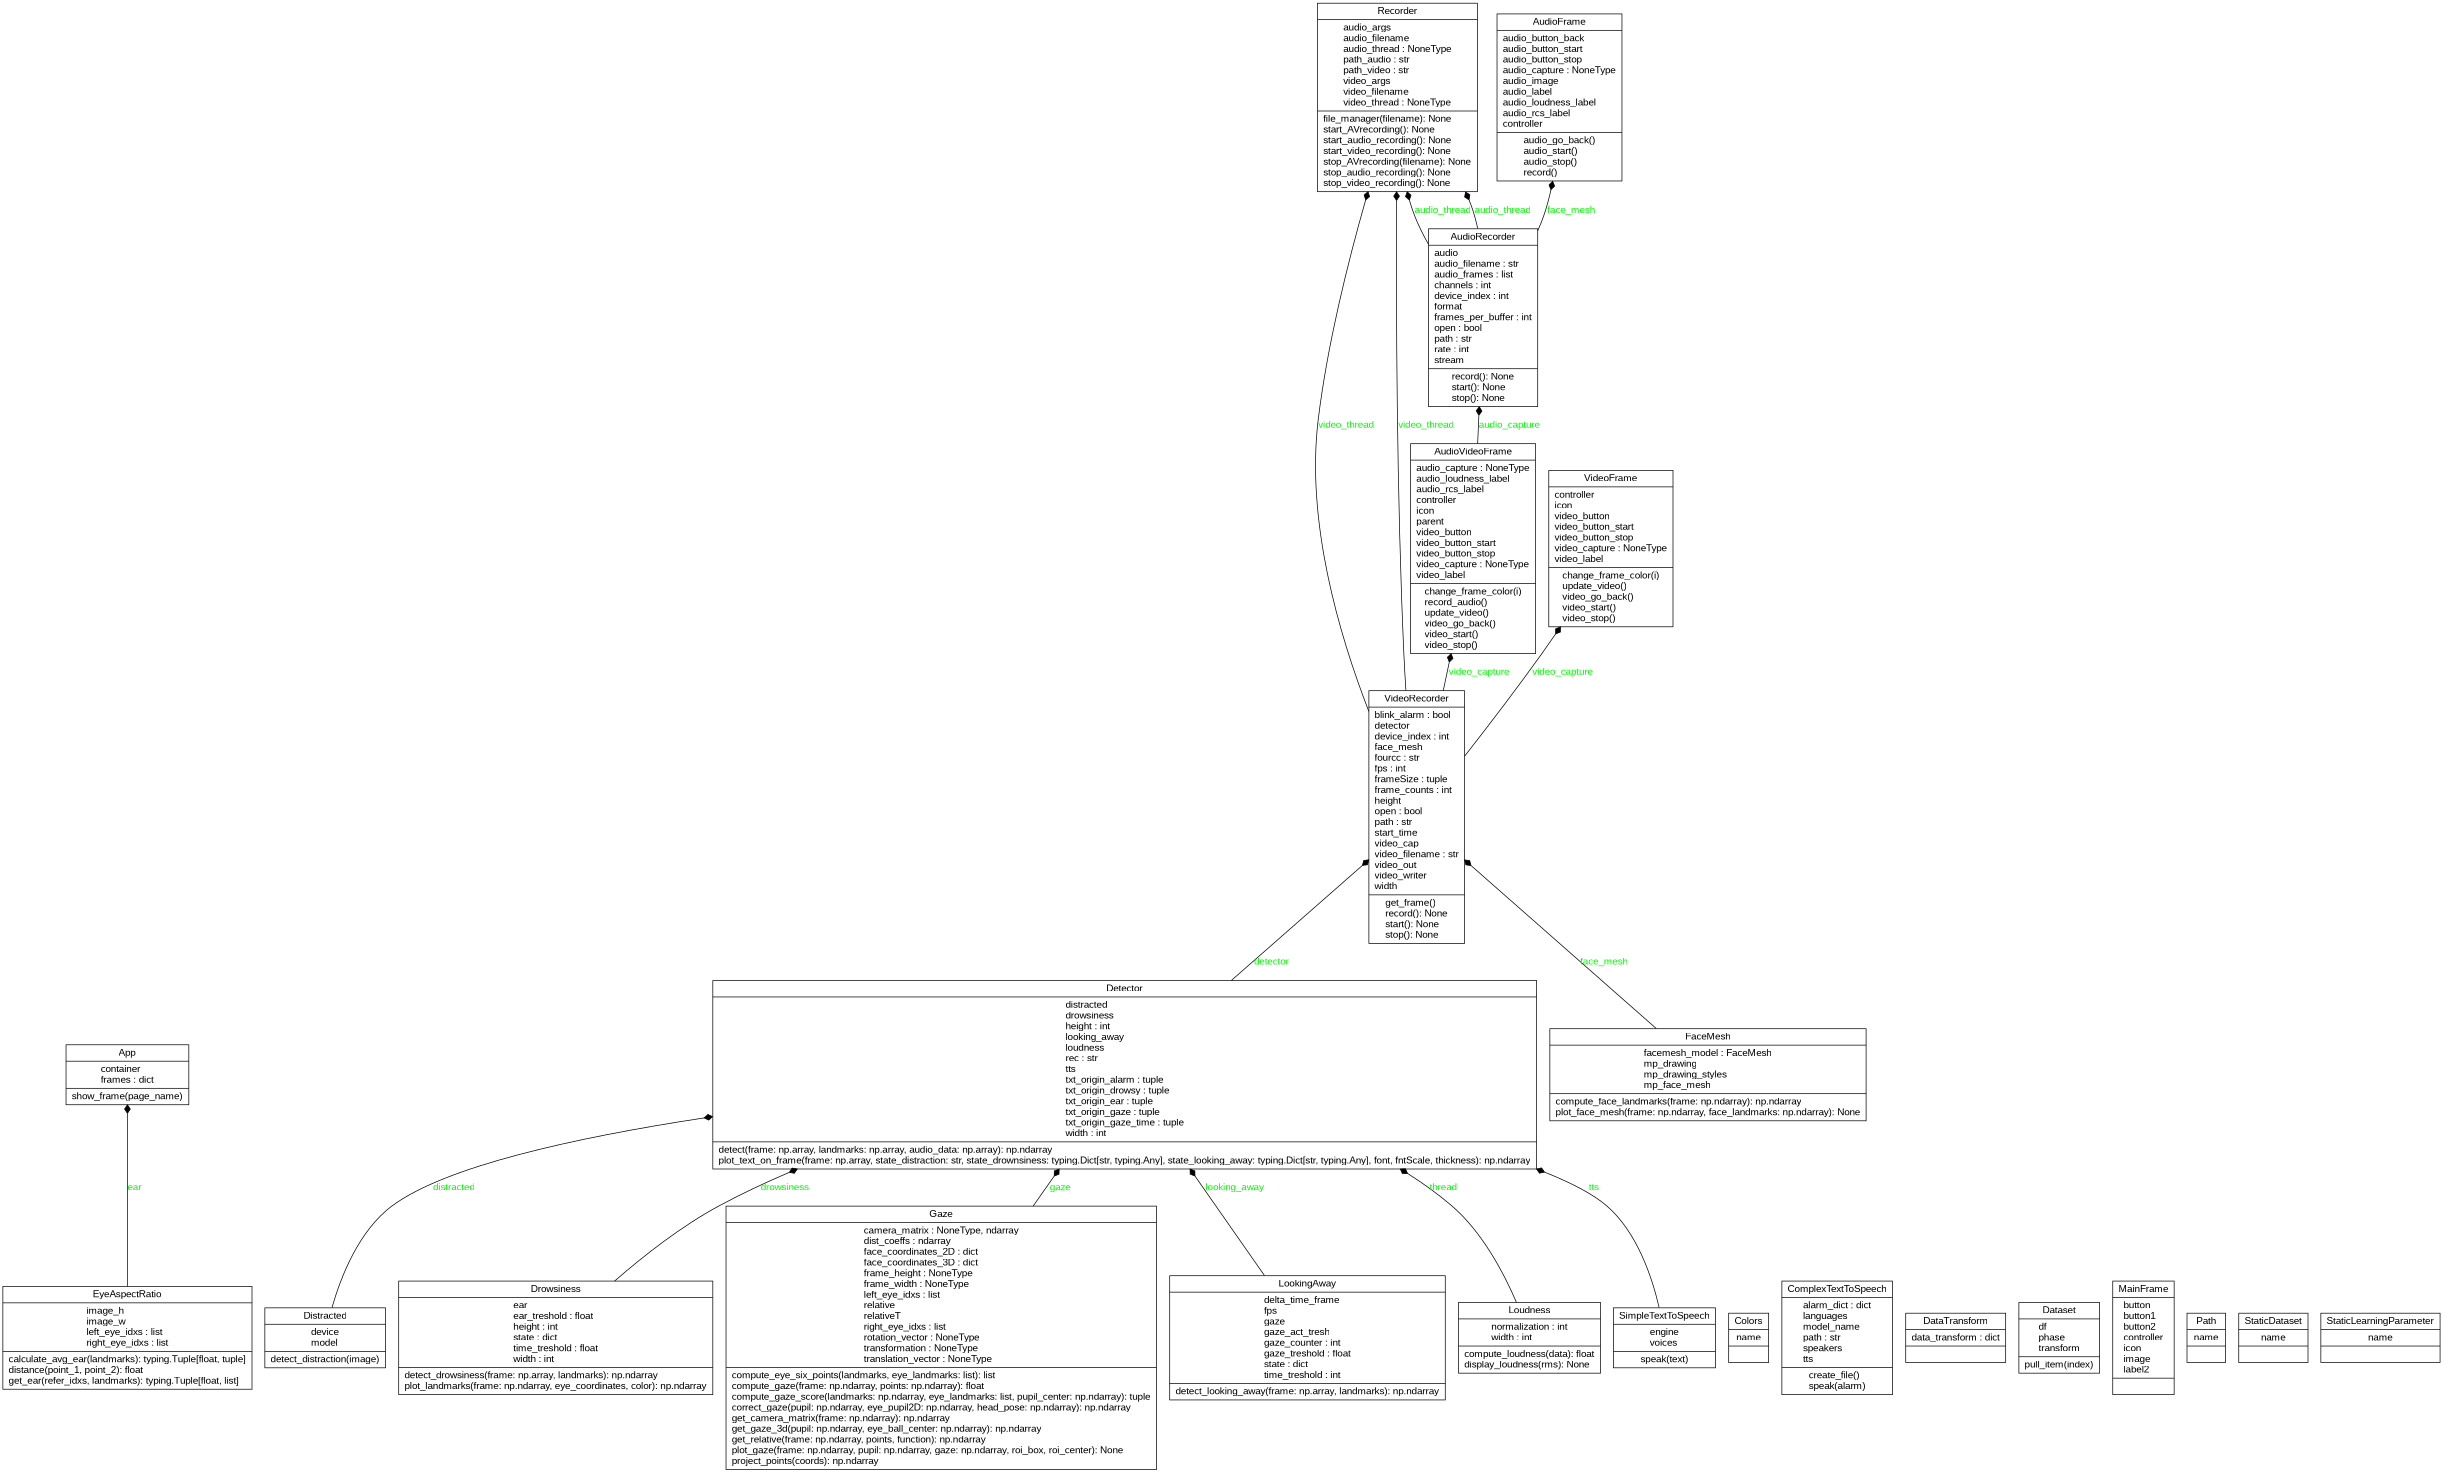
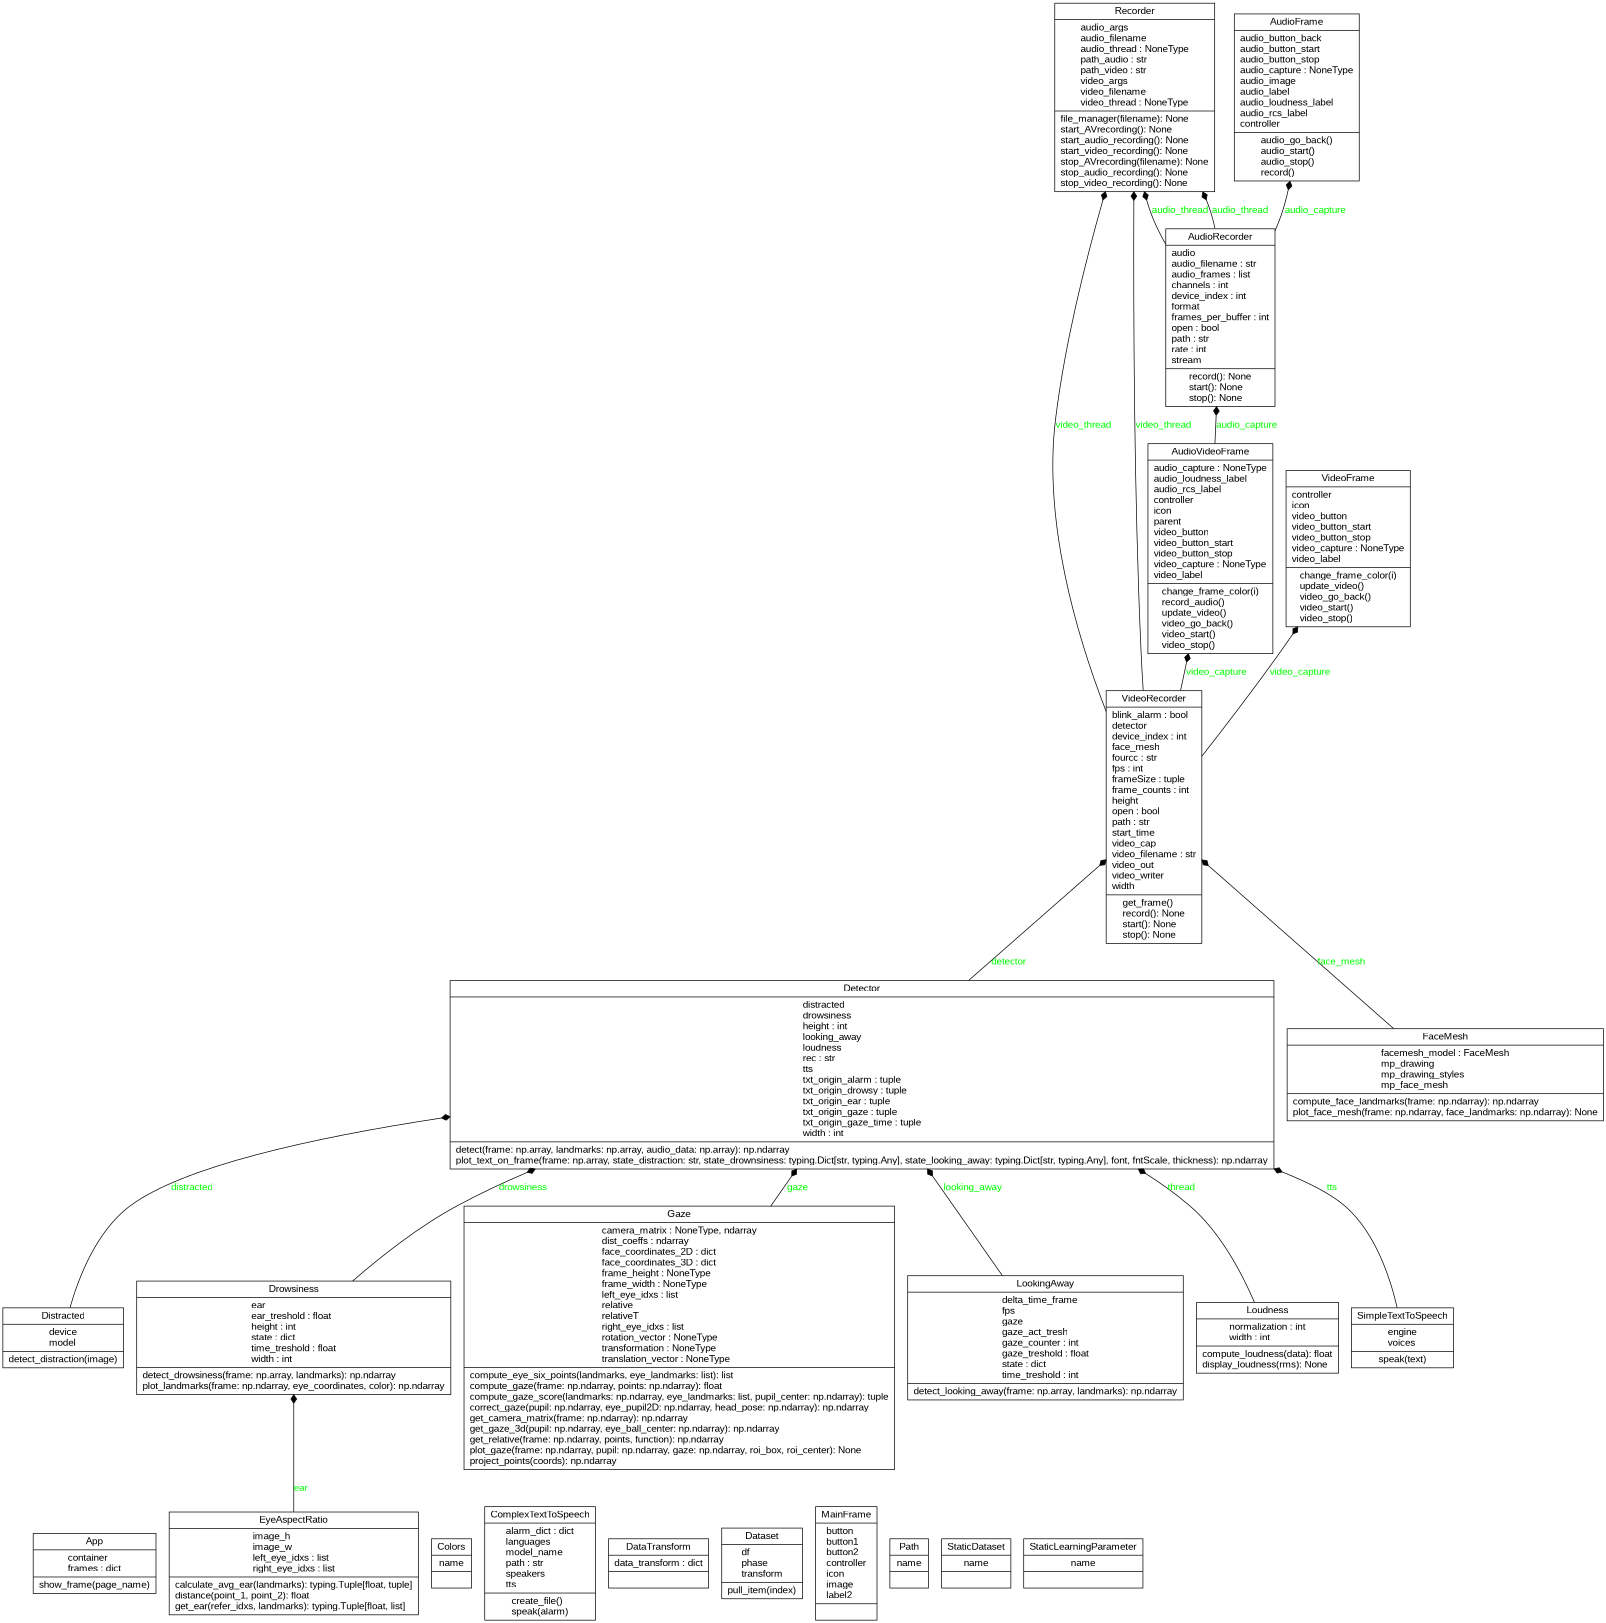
  digraph {
    fontname="Liberation Sans"
    rankdir=BT
    node [color=black fontcolor=black fontname="Liberation Sans" shape=record style=solid]
    edge [arrowhead=diamond arrowtail=none fontcolor=green fontname="Liberation Sans" style=solid]
    n1 [label=<{App|container<br ALIGN="LEFT"/>frames : dict<br ALIGN="LEFT"/>|show_frame(page_name)<br ALIGN="LEFT"/>}>]
    n2 [label=<{AudioFrame|audio_button_back<br ALIGN="LEFT"/>audio_button_start<br ALIGN="LEFT"/>audio_button_stop<br ALIGN="LEFT"/>audio_capture : NoneType<br ALIGN="LEFT"/>audio_image<br ALIGN="LEFT"/>audio_label<br ALIGN="LEFT"/>audio_loudness_label<br ALIGN="LEFT"/>audio_rcs_label<br ALIGN="LEFT"/>controller<br ALIGN="LEFT"/>|audio_go_back()<br ALIGN="LEFT"/>audio_start()<br ALIGN="LEFT"/>audio_stop()<br ALIGN="LEFT"/>record()<br ALIGN="LEFT"/>}>]
    n3 [label=<{AudioRecorder|audio<br ALIGN="LEFT"/>audio_filename : str<br ALIGN="LEFT"/>audio_frames : list<br ALIGN="LEFT"/>channels : int<br ALIGN="LEFT"/>device_index : int<br ALIGN="LEFT"/>format<br ALIGN="LEFT"/>frames_per_buffer : int<br ALIGN="LEFT"/>open : bool<br ALIGN="LEFT"/>path : str<br ALIGN="LEFT"/>rate : int<br ALIGN="LEFT"/>stream<br ALIGN="LEFT"/>|record(): None<br ALIGN="LEFT"/>start(): None<br ALIGN="LEFT"/>stop(): None<br ALIGN="LEFT"/>}>]
    n4 [label=<{Recorder|audio_args<br ALIGN="LEFT"/>audio_filename<br ALIGN="LEFT"/>audio_thread : NoneType<br ALIGN="LEFT"/>path_audio : str<br ALIGN="LEFT"/>path_video : str<br ALIGN="LEFT"/>video_args<br ALIGN="LEFT"/>video_filename<br ALIGN="LEFT"/>video_thread : NoneType<br ALIGN="LEFT"/>|file_manager(filename): None<br ALIGN="LEFT"/>start_AVrecording(): None<br ALIGN="LEFT"/>start_audio_recording(): None<br ALIGN="LEFT"/>start_video_recording(): None<br ALIGN="LEFT"/>stop_AVrecording(filename): None<br ALIGN="LEFT"/>stop_audio_recording(): None<br ALIGN="LEFT"/>stop_video_recording(): None<br ALIGN="LEFT"/>}>]
    n5 [label=<{AudioVideoFrame|audio_capture : NoneType<br ALIGN="LEFT"/>audio_loudness_label<br ALIGN="LEFT"/>audio_rcs_label<br ALIGN="LEFT"/>controller<br ALIGN="LEFT"/>icon<br ALIGN="LEFT"/>parent<br ALIGN="LEFT"/>video_button<br ALIGN="LEFT"/>video_button_start<br ALIGN="LEFT"/>video_button_stop<br ALIGN="LEFT"/>video_capture : NoneType<br ALIGN="LEFT"/>video_label<br ALIGN="LEFT"/>|change_frame_color(i)<br ALIGN="LEFT"/>record_audio()<br ALIGN="LEFT"/>update_video()<br ALIGN="LEFT"/>video_go_back()<br ALIGN="LEFT"/>video_start()<br ALIGN="LEFT"/>video_stop()<br ALIGN="LEFT"/>}>]
    n6 [label=<{Colors|name<br ALIGN="LEFT"/>|}>]
    n7 [label=<{ComplexTextToSpeech|alarm_dict : dict<br ALIGN="LEFT"/>languages<br ALIGN="LEFT"/>model_name<br ALIGN="LEFT"/>path : str<br ALIGN="LEFT"/>speakers<br ALIGN="LEFT"/>tts<br ALIGN="LEFT"/>|create_file()<br ALIGN="LEFT"/>speak(alarm)<br ALIGN="LEFT"/>}>]
    n8 [label=<{DataTransform|data_transform : dict<br ALIGN="LEFT"/>|}>]
    n9 [label=<{Dataset|df<br ALIGN="LEFT"/>phase<br ALIGN="LEFT"/>transform<br ALIGN="LEFT"/>|pull_item(index)<br ALIGN="LEFT"/>}>]
    n10 [label=<{Detector|distracted<br ALIGN="LEFT"/>drowsiness<br ALIGN="LEFT"/>height : int<br ALIGN="LEFT"/>looking_away<br ALIGN="LEFT"/>loudness<br ALIGN="LEFT"/>rec : str<br ALIGN="LEFT"/>tts<br ALIGN="LEFT"/>txt_origin_alarm : tuple<br ALIGN="LEFT"/>txt_origin_drowsy : tuple<br ALIGN="LEFT"/>txt_origin_ear : tuple<br ALIGN="LEFT"/>txt_origin_gaze : tuple<br ALIGN="LEFT"/>txt_origin_gaze_time : tuple<br ALIGN="LEFT"/>width : int<br ALIGN="LEFT"/>|detect(frame: np.array, landmarks: np.array, audio_data: np.array): np.ndarray<br ALIGN="LEFT"/>plot_text_on_frame(frame: np.array, state_distraction: str, state_drownsiness: typing.Dict[str, typing.Any], state_looking_away: typing.Dict[str, typing.Any], font, fntScale, thickness): np.ndarray<br ALIGN="LEFT"/>}>]
    n11 [label=<{VideoRecorder|blink_alarm : bool<br ALIGN="LEFT"/>detector<br ALIGN="LEFT"/>device_index : int<br ALIGN="LEFT"/>face_mesh<br ALIGN="LEFT"/>fourcc : str<br ALIGN="LEFT"/>fps : int<br ALIGN="LEFT"/>frameSize : tuple<br ALIGN="LEFT"/>frame_counts : int<br ALIGN="LEFT"/>height<br ALIGN="LEFT"/>open : bool<br ALIGN="LEFT"/>path : str<br ALIGN="LEFT"/>start_time<br ALIGN="LEFT"/>video_cap<br ALIGN="LEFT"/>video_filename : str<br ALIGN="LEFT"/>video_out<br ALIGN="LEFT"/>video_writer<br ALIGN="LEFT"/>width<br ALIGN="LEFT"/>|get_frame()<br ALIGN="LEFT"/>record(): None<br ALIGN="LEFT"/>start(): None<br ALIGN="LEFT"/>stop(): None<br ALIGN="LEFT"/>}>]
    n12 [label=<{VideoFrame|controller<br ALIGN="LEFT"/>icon<br ALIGN="LEFT"/>video_button<br ALIGN="LEFT"/>video_button_start<br ALIGN="LEFT"/>video_button_stop<br ALIGN="LEFT"/>video_capture : NoneType<br ALIGN="LEFT"/>video_label<br ALIGN="LEFT"/>|change_frame_color(i)<br ALIGN="LEFT"/>update_video()<br ALIGN="LEFT"/>video_go_back()<br ALIGN="LEFT"/>video_start()<br ALIGN="LEFT"/>video_stop()<br ALIGN="LEFT"/>}>]
    n13 [label=<{Distracted|device<br ALIGN="LEFT"/>model<br ALIGN="LEFT"/>|detect_distraction(image)<br ALIGN="LEFT"/>}>]
    n14 [label=<{Drowsiness|ear<br ALIGN="LEFT"/>ear_treshold : float<br ALIGN="LEFT"/>height : int<br ALIGN="LEFT"/>state : dict<br ALIGN="LEFT"/>time_treshold : float<br ALIGN="LEFT"/>width : int<br ALIGN="LEFT"/>|detect_drowsiness(frame: np.array, landmarks): np.ndarray<br ALIGN="LEFT"/>plot_landmarks(frame: np.ndarray, eye_coordinates, color): np.ndarray<br ALIGN="LEFT"/>}>]
    n15 [label=<{EyeAspectRatio|image_h<br ALIGN="LEFT"/>image_w<br ALIGN="LEFT"/>left_eye_idxs : list<br ALIGN="LEFT"/>right_eye_idxs : list<br ALIGN="LEFT"/>|calculate_avg_ear(landmarks): typing.Tuple[float, tuple]<br ALIGN="LEFT"/>distance(point_1, point_2): float<br ALIGN="LEFT"/>get_ear(refer_idxs, landmarks): typing.Tuple[float, list]<br ALIGN="LEFT"/>}>]
    n16 [label=<{FaceMesh|facemesh_model : FaceMesh<br ALIGN="LEFT"/>mp_drawing<br ALIGN="LEFT"/>mp_drawing_styles<br ALIGN="LEFT"/>mp_face_mesh<br ALIGN="LEFT"/>|compute_face_landmarks(frame: np.ndarray): np.ndarray<br ALIGN="LEFT"/>plot_face_mesh(frame: np.ndarray, face_landmarks: np.ndarray): None<br ALIGN="LEFT"/>}>]
    n17 [label=<{Gaze|camera_matrix : NoneType, ndarray<br ALIGN="LEFT"/>dist_coeffs : ndarray<br ALIGN="LEFT"/>face_coordinates_2D : dict<br ALIGN="LEFT"/>face_coordinates_3D : dict<br ALIGN="LEFT"/>frame_height : NoneType<br ALIGN="LEFT"/>frame_width : NoneType<br ALIGN="LEFT"/>left_eye_idxs : list<br ALIGN="LEFT"/>relative<br ALIGN="LEFT"/>relativeT<br ALIGN="LEFT"/>right_eye_idxs : list<br ALIGN="LEFT"/>rotation_vector : NoneType<br ALIGN="LEFT"/>transformation : NoneType<br ALIGN="LEFT"/>translation_vector : NoneType<br ALIGN="LEFT"/>|compute_eye_six_points(landmarks, eye_landmarks: list): list<br ALIGN="LEFT"/>compute_gaze(frame: np.ndarray, points: np.ndarray): float<br ALIGN="LEFT"/>compute_gaze_score(landmarks: np.ndarray, eye_landmarks: list, pupil_center: np.ndarray): tuple<br ALIGN="LEFT"/>correct_gaze(pupil: np.ndarray, eye_pupil2D: np.ndarray, head_pose: np.ndarray): np.ndarray<br ALIGN="LEFT"/>get_camera_matrix(frame: np.ndarray): np.ndarray<br ALIGN="LEFT"/>get_gaze_3d(pupil: np.ndarray, eye_ball_center: np.ndarray): np.ndarray<br ALIGN="LEFT"/>get_relative(frame: np.ndarray, points, function): np.ndarray<br ALIGN="LEFT"/>plot_gaze(frame: np.ndarray, pupil: np.ndarray, gaze: np.ndarray, roi_box, roi_center): None<br ALIGN="LEFT"/>project_points(coords): np.ndarray<br ALIGN="LEFT"/>}>]
    n18 [label=<{LookingAway|delta_time_frame<br ALIGN="LEFT"/>fps<br ALIGN="LEFT"/>gaze<br ALIGN="LEFT"/>gaze_act_tresh<br ALIGN="LEFT"/>gaze_counter : int<br ALIGN="LEFT"/>gaze_treshold : float<br ALIGN="LEFT"/>state : dict<br ALIGN="LEFT"/>time_treshold : int<br ALIGN="LEFT"/>|detect_looking_away(frame: np.array, landmarks): np.ndarray<br ALIGN="LEFT"/>}>]
    n19 [label=<{Loudness|normalization : int<br ALIGN="LEFT"/>width : int<br ALIGN="LEFT"/>|compute_loudness(data): float<br ALIGN="LEFT"/>display_loudness(rms): None<br ALIGN="LEFT"/>}>]
    n20 [label=<{MainFrame|button<br ALIGN="LEFT"/>button1<br ALIGN="LEFT"/>button2<br ALIGN="LEFT"/>controller<br ALIGN="LEFT"/>icon<br ALIGN="LEFT"/>image<br ALIGN="LEFT"/>label2<br ALIGN="LEFT"/>|}>]
    n21 [label=<{Path|name<br ALIGN="LEFT"/>|}>]
    n22 [label=<{SimpleTextToSpeech|engine<br ALIGN="LEFT"/>voices<br ALIGN="LEFT"/>|speak(text)<br ALIGN="LEFT"/>}>]
    n23 [label=<{StaticDataset|name<br ALIGN="LEFT"/>|}>]
    n24 [label=<{StaticLearningParameter|name<br ALIGN="LEFT"/>|}>]
-   n3 -> n2 [label=face_mesh]
+   n3 -> n2 [label=audio_capture]
    n3 -> n4 [label=audio_thread]
    n3 -> n4 [label=audio_thread]
    n5 -> n3 [label=audio_capture]
    n10 -> n11 [label=detector]
    n11 -> n4 [label=video_thread]
    n11 -> n4 [label=video_thread]
    n11 -> n5 [label=video_capture]
    n11 -> n12 [label=video_capture]
    n13 -> n10 [label=distracted]
    n14 -> n10 [label=drowsiness]
-   n15 -> n1 [label=ear]
+   n15 -> n14 [label=ear]
    n16 -> n11 [label=face_mesh]
    n17 -> n10 [label=gaze]
    n18 -> n10 [label=looking_away]
    n19 -> n10 [label=thread]
    n22 -> n10 [label=tts]
  }
